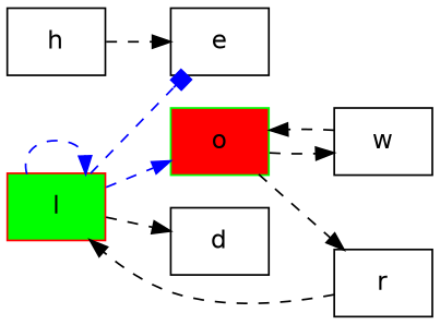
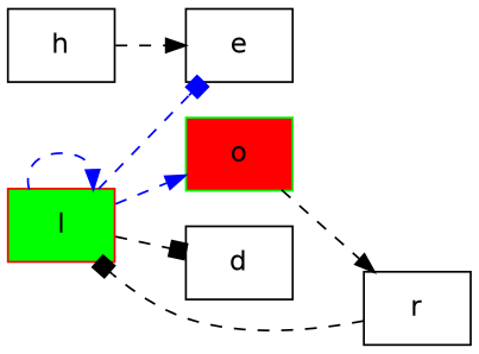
  digraph {
    fontname="DejaVu Sans"
    rankdir=LR
    node [fontname="DejaVu Sans" shape=record]
    edge [arrowhead=normal fontname="DejaVu Sans" style=dashed]
    h
    e
    l [color=red fillcolor=green style=filled]
    o [color=green fillcolor=red style=filled]
    d
-   w
    r
    h -> e [color=black]
    l -> e [arrowhead=box color=blue]
    l -> l [color=blue]
    l -> o [color=blue]
-   l -> d
-   o -> w
+   l -> d [arrowhead=box]
    o -> r
-   w -> o
-   r -> l
+   r -> l [arrowhead=box]
  }
